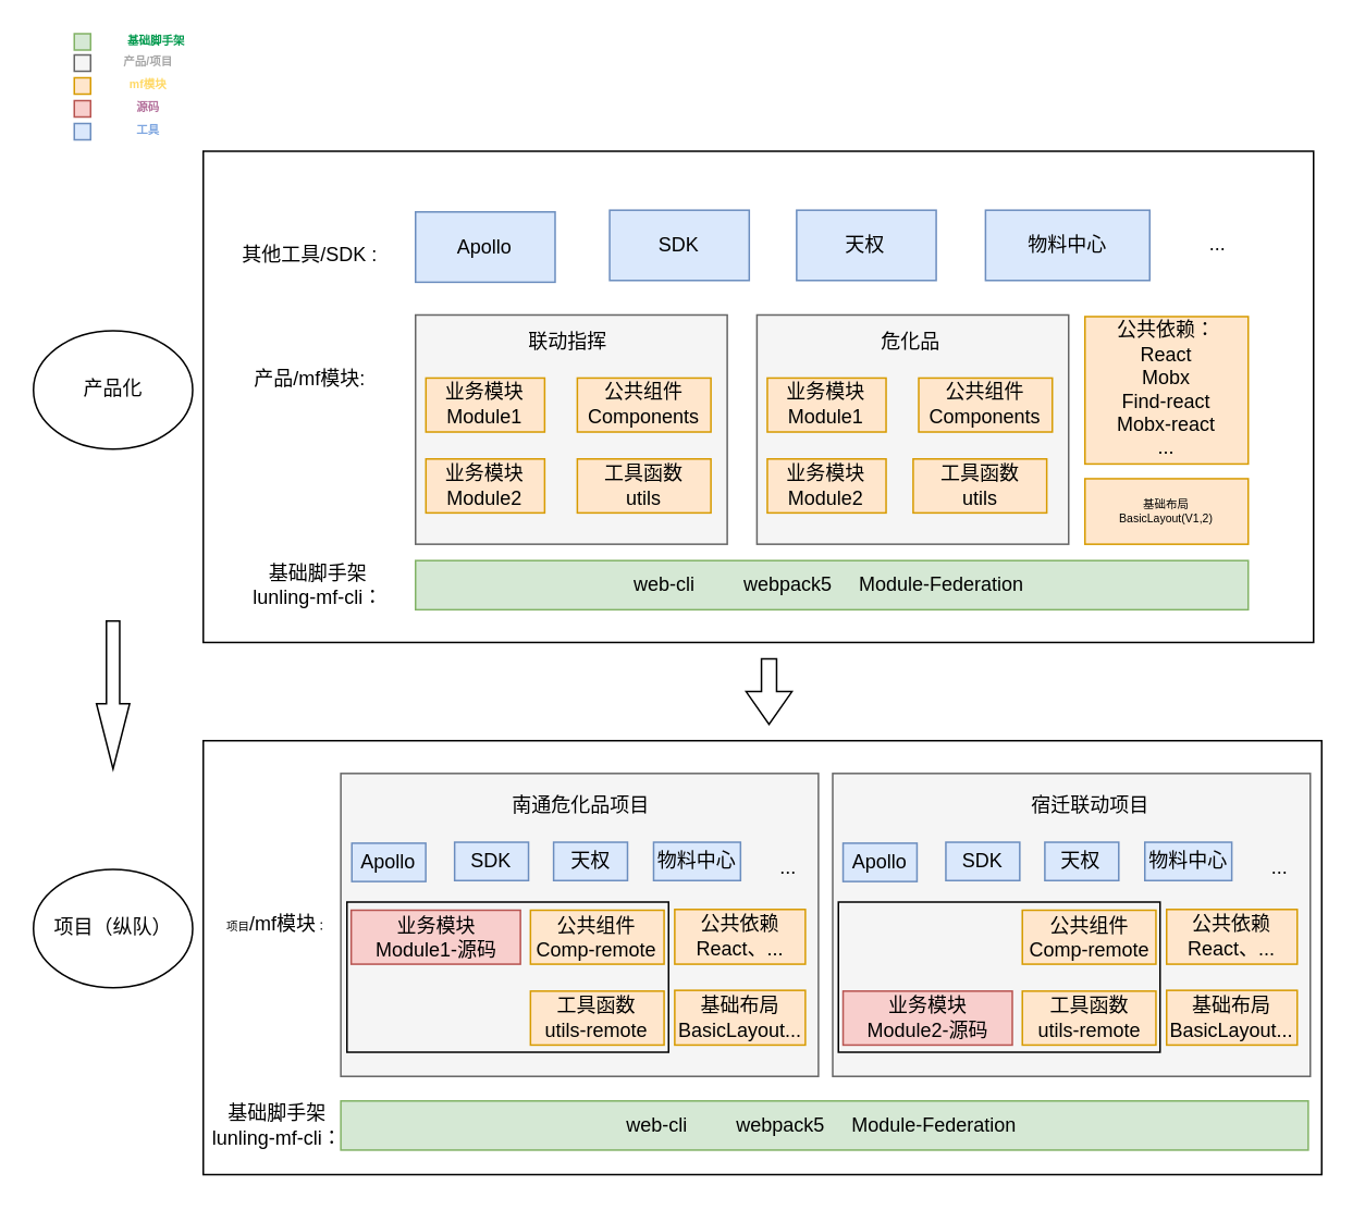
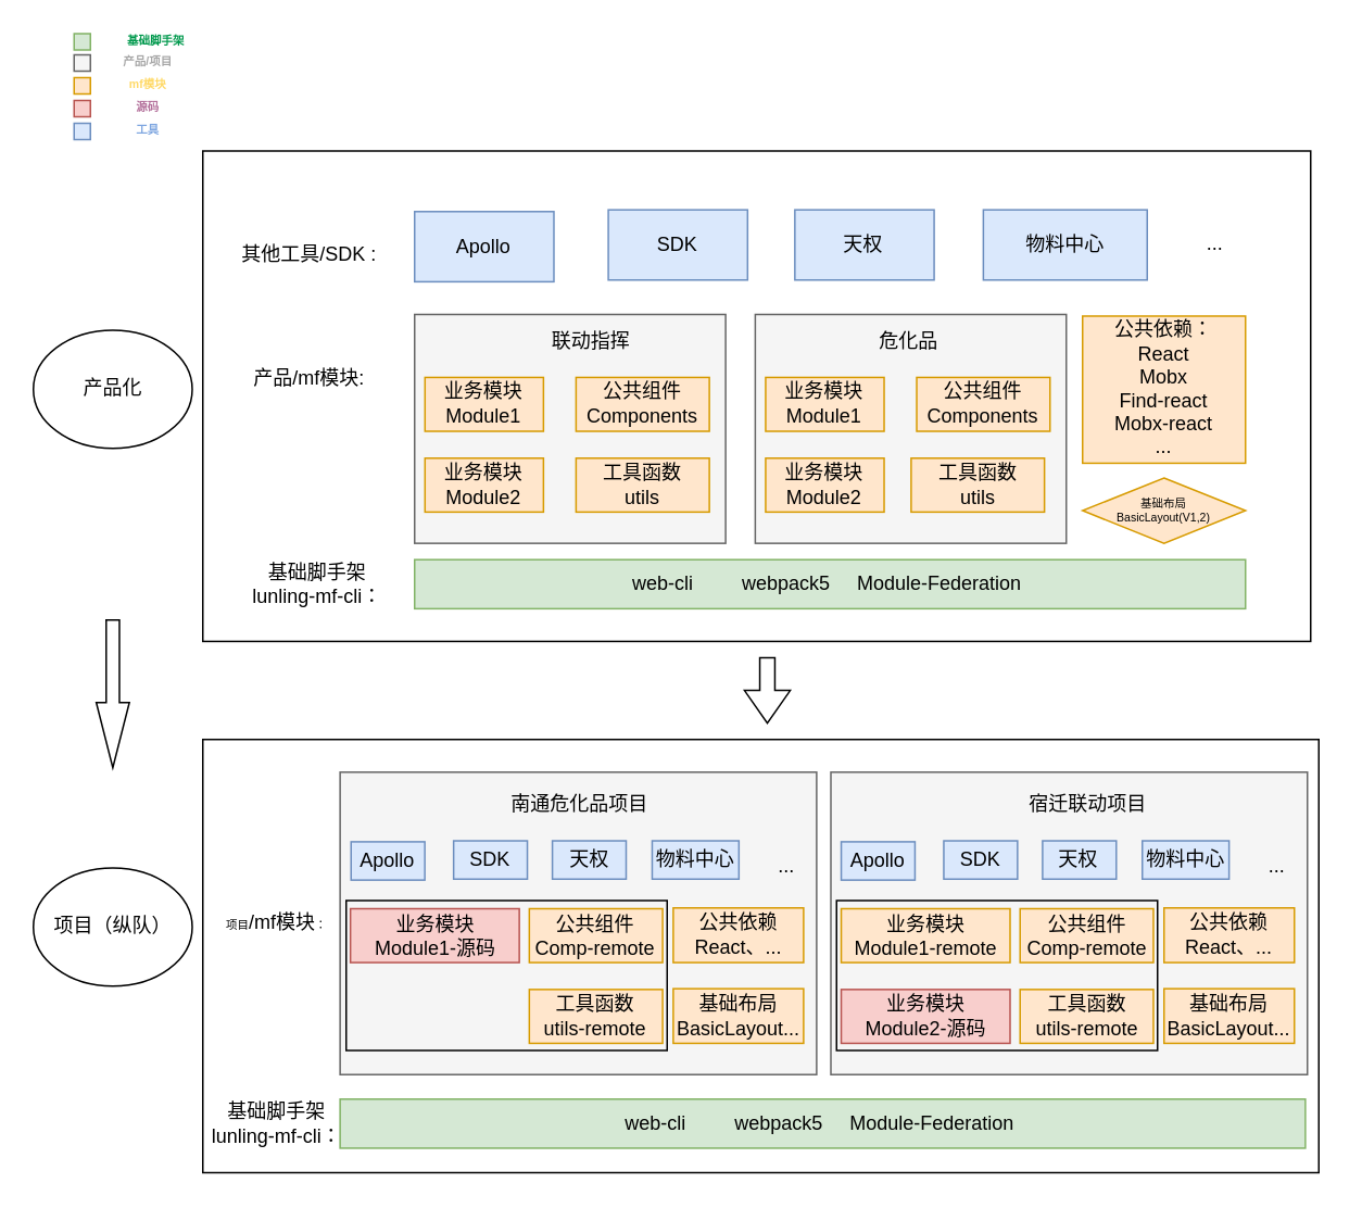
  <mxCell id="0" />
  <mxCell id="1" parent="0" />
  <mxCell id="2" value="" style="group" vertex="1" connectable="0" parent="1"><mxGeometry x="20" y="232" width="97.5" height="349" as="geometry" /></mxCell>
  <mxCell id="3" value="" style="html=1;shadow=0;dashed=0;align=center;verticalAlign=middle;shape=mxgraph.arrows2.arrow;dy=0.6;dx=40;direction=south;notch=0;fontSize=7;fillColor=none;" vertex="1" parent="2"><mxGeometry x="38.594" y="147.808" width="20.312" height="90.68" as="geometry" /></mxCell>
  <mxCell id="4" value="&lt;span style=&quot;font-size: 12px&quot;&gt;项目（纵队）&lt;/span&gt;" style="ellipse;whiteSpace=wrap;html=1;rounded=1;fontSize=7;" vertex="1" parent="2"><mxGeometry y="299.996" width="97.5" height="72.544" as="geometry" /></mxCell>
  <mxCell id="5" value="&lt;span style=&quot;font-size: 12px&quot;&gt;产品化&lt;/span&gt;" style="ellipse;whiteSpace=wrap;html=1;rounded=1;fontSize=7;" vertex="1" parent="1"><mxGeometry x="20" y="202" width="97.5" height="72.544" as="geometry" /></mxCell>
  <mxCell id="6" value="" style="group" vertex="1" connectable="0" parent="1"><mxGeometry x="124" y="92" width="690" height="627" as="geometry" /></mxCell>
  <mxCell id="7" value="" style="rounded=0;whiteSpace=wrap;html=1;fontSize=7;fillColor=none;" vertex="1" parent="6"><mxGeometry y="361.15" width="685" height="265.85" as="geometry" /></mxCell>
  <mxCell id="8" value="" style="rounded=0;whiteSpace=wrap;html=1;fontSize=7;fillColor=none;" vertex="1" parent="6"><mxGeometry width="680" height="300.96" as="geometry" /></mxCell>
  <mxCell id="9" value="web-cli&amp;nbsp; &amp;nbsp; &amp;nbsp; &amp;nbsp; &amp;nbsp;webpack5&amp;nbsp; &amp;nbsp; &amp;nbsp;Module-Federation&amp;nbsp;" style="rounded=0;whiteSpace=wrap;html=1;fillColor=#d5e8d4;strokeColor=#82b366;" parent="6" vertex="1"><mxGeometry x="130" y="250.8" width="510" height="30.096" as="geometry" /></mxCell>
  <mxCell id="10" value="公共依赖：&lt;br&gt;React&lt;br&gt;Mobx&lt;br&gt;Find-react&lt;br&gt;Mobx-react&lt;br&gt;..." style="rounded=0;whiteSpace=wrap;html=1;fillColor=#ffe6cc;strokeColor=#d79b00;" parent="6" vertex="1"><mxGeometry x="540" y="101.323" width="100" height="90.288" as="geometry" /></mxCell>
- <mxCell id="11" value="基础布局&#10;BasicLayout(V1,2)" style="rounded=0;whiteSpace=wrap;fillColor=#ffe6cc;strokeColor=#d79b00;fontSize=7;" parent="6" vertex="1"><mxGeometry x="540" y="200.64" width="100" height="40.128" as="geometry" /></mxCell>
+ <mxCell id="11" value="基础布局&#10;BasicLayout(V1,2)" style="rhombus;whiteSpace=wrap;fillColor=#ffe6cc;strokeColor=#d79b00;fontSize=7;" parent="6" vertex="1"><mxGeometry x="540" y="200.64" width="100" height="40.128" as="geometry" /></mxCell>
  <mxCell id="12" value="基础脚手架&lt;br&gt;lunling-mf-cli：" style="text;html=1;align=center;verticalAlign=middle;resizable=0;points=[];autosize=1;strokeColor=none;fillColor=none;" parent="6" vertex="1"><mxGeometry x="25" y="250.8" width="90" height="30" as="geometry" /></mxCell>
  <mxCell id="13" value="产品/mf模块:" style="text;html=1;align=center;verticalAlign=middle;resizable=0;points=[];autosize=1;strokeColor=none;fillColor=none;" parent="6" vertex="1"><mxGeometry x="25" y="130.416" width="80" height="20" as="geometry" /></mxCell>
  <mxCell id="14" value="" style="group" vertex="1" connectable="0" parent="6"><mxGeometry x="130" y="100.32" width="400" height="140.448" as="geometry" /></mxCell>
  <mxCell id="15" value="" style="rounded=0;whiteSpace=wrap;html=1;fillColor=#f5f5f5;fontColor=#333333;strokeColor=#666666;" parent="14" vertex="1"><mxGeometry width="190.909" height="140.448" as="geometry" /></mxCell>
  <mxCell id="16" value="业务模块Module1" style="rounded=0;whiteSpace=wrap;html=1;fillColor=#ffe6cc;strokeColor=#d79b00;" parent="14" vertex="1"><mxGeometry x="6.364" y="38.639" width="72.727" height="33.047" as="geometry" /></mxCell>
  <mxCell id="17" value="业务模块Module2&lt;span style=&quot;color: rgba(0 , 0 , 0 , 0) ; font-family: monospace ; font-size: 0px&quot;&gt;%3CmxGraphModel%3E%3Croot%3E%3CmxCell%20id%3D%220%22%2F%3E%3CmxCell%20id%3D%221%22%20parent%3D%220%22%2F%3E%3CmxCell%20id%3D%222%22%20value%3D%22%E4%B8%9A%E5%8A%A1%E7%BB%84%E4%BB%B6%22%20style%3D%22rounded%3D0%3BwhiteSpace%3Dwrap%3Bhtml%3D1%3B%22%20vertex%3D%221%22%20parent%3D%221%22%3E%3CmxGeometry%20x%3D%22180%22%20y%3D%22300%22%20width%3D%22120%22%20height%3D%2260%22%20as%3D%22geometry%22%2F%3E%3C%2FmxCell%3E%3C%2Froot%3E%3C%2FmxGraphModel%3E&lt;/span&gt;" style="rounded=0;whiteSpace=wrap;html=1;fillColor=#ffe6cc;strokeColor=#d79b00;" parent="14" vertex="1"><mxGeometry x="6.364" y="88.209" width="72.727" height="33.047" as="geometry" /></mxCell>
  <mxCell id="18" value="公共组件&lt;br&gt;Components" style="rounded=0;whiteSpace=wrap;html=1;fillColor=#ffe6cc;strokeColor=#d79b00;" parent="14" vertex="1"><mxGeometry x="99.091" y="38.639" width="81.818" height="33.047" as="geometry" /></mxCell>
  <mxCell id="19" value="工具函数&lt;br&gt;utils" style="rounded=0;whiteSpace=wrap;html=1;fillColor=#ffe6cc;strokeColor=#d79b00;" parent="14" vertex="1"><mxGeometry x="99.091" y="88.209" width="81.818" height="33.047" as="geometry" /></mxCell>
  <mxCell id="20" value="" style="rounded=0;whiteSpace=wrap;html=1;fillColor=#f5f5f5;fontColor=#333333;strokeColor=#666666;" parent="14" vertex="1"><mxGeometry x="209.091" width="190.909" height="140.448" as="geometry" /></mxCell>
  <mxCell id="21" value="业务模块Module1" style="rounded=0;whiteSpace=wrap;html=1;fillColor=#ffe6cc;strokeColor=#d79b00;" parent="14" vertex="1"><mxGeometry x="215.455" y="38.639" width="72.727" height="33.047" as="geometry" /></mxCell>
  <mxCell id="22" value="业务模块Module2&lt;span style=&quot;color: rgba(0 , 0 , 0 , 0) ; font-family: monospace ; font-size: 0px&quot;&gt;%3CmxGraphModel%3E%3Croot%3E%3CmxCell%20id%3D%220%22%2F%3E%3CmxCell%20id%3D%221%22%20parent%3D%220%22%2F%3E%3CmxCell%20id%3D%222%22%20value%3D%22%E4%B8%9A%E5%8A%A1%E7%BB%84%E4%BB%B6%22%20style%3D%22rounded%3D0%3BwhiteSpace%3Dwrap%3Bhtml%3D1%3B%22%20vertex%3D%221%22%20parent%3D%221%22%3E%3CmxGeometry%20x%3D%22180%22%20y%3D%22300%22%20width%3D%22120%22%20height%3D%2260%22%20as%3D%22geometry%22%2F%3E%3C%2FmxCell%3E%3C%2Froot%3E%3C%2FmxGraphModel%3E&lt;/span&gt;" style="rounded=0;whiteSpace=wrap;html=1;fillColor=#ffe6cc;strokeColor=#d79b00;" parent="14" vertex="1"><mxGeometry x="215.455" y="88.209" width="72.727" height="33.047" as="geometry" /></mxCell>
  <mxCell id="23" value="公共组件&lt;br&gt;Components" style="rounded=0;whiteSpace=wrap;html=1;fillColor=#ffe6cc;strokeColor=#d79b00;" parent="14" vertex="1"><mxGeometry x="308.182" y="38.639" width="81.818" height="33.047" as="geometry" /></mxCell>
  <mxCell id="24" value="工具函数&lt;br&gt;utils" style="rounded=0;whiteSpace=wrap;html=1;fillColor=#ffe6cc;strokeColor=#d79b00;" parent="14" vertex="1"><mxGeometry x="304.773" y="88.209" width="81.818" height="33.047" as="geometry" /></mxCell>
- <mxCell id="25" value="联动指挥" style="text;html=1;align=center;verticalAlign=middle;resizable=0;points=[];autosize=1;strokeColor=none;fillColor=none;" vertex="1" parent="14"><mxGeometry x="63.155" y="6.609" width="60" height="20" as="geometry" /></mxCell>
+ <mxCell id="25" value="联动指挥" style="text;html=1;align=center;verticalAlign=middle;resizable=0;points=[];autosize=1;strokeColor=none;fillColor=none;" vertex="1" parent="14"><mxGeometry x="78.155" y="6.609" width="60" height="20" as="geometry" /></mxCell>
  <mxCell id="26" value="危化品" style="text;html=1;align=center;verticalAlign=middle;resizable=0;points=[];autosize=1;strokeColor=none;fillColor=none;" vertex="1" parent="14"><mxGeometry x="278.009" y="6.609" width="50" height="20" as="geometry" /></mxCell>
  <mxCell id="27" value="其他工具/SDK :" style="text;html=1;align=center;verticalAlign=middle;resizable=0;points=[];autosize=1;strokeColor=none;fillColor=none;" vertex="1" parent="6"><mxGeometry x="15" y="54.173" width="100" height="20" as="geometry" /></mxCell>
  <mxCell id="28" value="web-cli&amp;nbsp; &amp;nbsp; &amp;nbsp; &amp;nbsp; &amp;nbsp;webpack5&amp;nbsp; &amp;nbsp; &amp;nbsp;Module-Federation&amp;nbsp;" style="rounded=0;whiteSpace=wrap;html=1;fillColor=#d5e8d4;strokeColor=#82b366;" vertex="1" parent="6"><mxGeometry x="84.25" y="581.856" width="592.5" height="30.096" as="geometry" /></mxCell>
  <mxCell id="29" value="基础脚手架&lt;br&gt;lunling-mf-cli：" style="text;html=1;align=center;verticalAlign=middle;resizable=0;points=[];autosize=1;strokeColor=none;fillColor=none;" vertex="1" parent="6"><mxGeometry y="581.856" width="90" height="30" as="geometry" /></mxCell>
  <mxCell id="30" value="" style="rounded=0;whiteSpace=wrap;html=1;fillColor=#f5f5f5;fontColor=#333333;strokeColor=#666666;" vertex="1" parent="6"><mxGeometry x="84.25" y="381.216" width="292.5" height="185.592" as="geometry" /></mxCell>
  <mxCell id="31" value="业务模块&lt;br&gt;Module1-源码" style="rounded=0;whiteSpace=wrap;html=1;fillColor=#f8cecc;strokeColor=#b85450;" vertex="1" parent="6"><mxGeometry x="90.61" y="465.003" width="103.64" height="33.045" as="geometry" /></mxCell>
  <mxCell id="32" value="公共组件&lt;br&gt;Comp-remote" style="rounded=0;whiteSpace=wrap;html=1;fillColor=#ffe6cc;strokeColor=#d79b00;" vertex="1" parent="6"><mxGeometry x="200.401" y="464.999" width="81.818" height="33.047" as="geometry" /></mxCell>
  <mxCell id="33" value="工具函数&lt;br&gt;utils-remote" style="rounded=0;whiteSpace=wrap;html=1;fillColor=#ffe6cc;strokeColor=#d79b00;" vertex="1" parent="6"><mxGeometry x="200.401" y="514.569" width="81.818" height="33.047" as="geometry" /></mxCell>
  <mxCell id="34" value="南通危化品项目" style="text;html=1;align=center;verticalAlign=middle;resizable=0;points=[];autosize=1;strokeColor=none;fillColor=none;" vertex="1" parent="6"><mxGeometry x="180.505" y="391.246" width="100" height="20" as="geometry" /></mxCell>
  <mxCell id="35" value="公共依赖&lt;br&gt;React、..." style="rounded=0;whiteSpace=wrap;html=1;fillColor=#ffe6cc;strokeColor=#d79b00;" vertex="1" parent="6"><mxGeometry x="288.75" y="464.532" width="80" height="33.517" as="geometry" /></mxCell>
  <mxCell id="36" value="基础布局&lt;br&gt;BasicLayout..." style="rounded=0;whiteSpace=wrap;html=1;fillColor=#ffe6cc;strokeColor=#d79b00;" vertex="1" parent="6"><mxGeometry x="288.75" y="514.1" width="80" height="33.517" as="geometry" /></mxCell>
  <mxCell id="37" value="" style="rounded=0;whiteSpace=wrap;html=1;fillColor=#f5f5f5;fontColor=#333333;strokeColor=#666666;" vertex="1" parent="6"><mxGeometry x="385.5" y="381.216" width="292.5" height="185.592" as="geometry" /></mxCell>
+ <mxCell id="38" value="业务模块&lt;br&gt;Module1-remote" style="rounded=0;whiteSpace=wrap;html=1;fillColor=#ffe6cc;strokeColor=#d79b00;" vertex="1" parent="6"><mxGeometry x="391.86" y="465.003" width="103.64" height="33.045" as="geometry" /></mxCell>
  <mxCell id="39" value="公共组件&lt;br&gt;Comp-remote" style="rounded=0;whiteSpace=wrap;html=1;fillColor=#ffe6cc;strokeColor=#d79b00;" vertex="1" parent="6"><mxGeometry x="501.651" y="464.999" width="81.818" height="33.047" as="geometry" /></mxCell>
  <mxCell id="40" value="工具函数&lt;br&gt;utils-remote" style="rounded=0;whiteSpace=wrap;html=1;fillColor=#ffe6cc;strokeColor=#d79b00;" vertex="1" parent="6"><mxGeometry x="501.651" y="514.569" width="81.818" height="33.047" as="geometry" /></mxCell>
  <mxCell id="41" value="宿迁联动项目" style="text;html=1;align=center;verticalAlign=middle;resizable=0;points=[];autosize=1;strokeColor=none;fillColor=none;" vertex="1" parent="6"><mxGeometry x="497.565" y="391.246" width="90" height="20" as="geometry" /></mxCell>
  <mxCell id="42" value="业务模块&lt;br&gt;Module2-源码" style="rounded=0;whiteSpace=wrap;html=1;fillColor=#f8cecc;strokeColor=#b85450;" vertex="1" parent="6"><mxGeometry x="391.86" y="514.571" width="103.64" height="33.045" as="geometry" /></mxCell>
  <mxCell id="43" value="公共依赖&lt;br&gt;React、..." style="rounded=0;whiteSpace=wrap;html=1;fillColor=#ffe6cc;strokeColor=#d79b00;" vertex="1" parent="6"><mxGeometry x="590" y="464.532" width="80" height="33.517" as="geometry" /></mxCell>
  <mxCell id="44" value="基础布局&lt;br&gt;BasicLayout..." style="rounded=0;whiteSpace=wrap;html=1;fillColor=#ffe6cc;strokeColor=#d79b00;" vertex="1" parent="6"><mxGeometry x="590" y="514.1" width="80" height="33.517" as="geometry" /></mxCell>
  <mxCell id="45" value="&lt;span style=&quot;font-size: 7px&quot;&gt;项目&lt;/span&gt;&lt;span style=&quot;font-size: 12px&quot;&gt;/mf模块&lt;/span&gt;：" style="text;html=1;align=center;verticalAlign=middle;resizable=0;points=[];autosize=1;strokeColor=none;fillColor=none;fontSize=7;" vertex="1" parent="6"><mxGeometry y="468.98" width="90" height="10" as="geometry" /></mxCell>
  <mxCell id="46" value="" style="html=1;shadow=0;dashed=0;align=center;verticalAlign=middle;shape=mxgraph.arrows2.arrow;dy=0.67;dx=20;notch=0;rounded=1;fontSize=7;fillColor=none;rotation=90;" vertex="1" parent="6"><mxGeometry x="326.5" y="317.011" width="40" height="28.09" as="geometry" /></mxCell>
  <mxCell id="47" value="" style="group" vertex="1" connectable="0" parent="6"><mxGeometry x="130" y="36.115" width="510" height="44.141" as="geometry" /></mxCell>
  <mxCell id="48" value="物料中心" style="rounded=0;whiteSpace=wrap;html=1;fillColor=#dae8fc;strokeColor=#6c8ebf;" parent="47" vertex="1"><mxGeometry x="349.085" width="100.572" height="43.064" as="geometry" /></mxCell>
  <mxCell id="49" value="SDK" style="rounded=0;whiteSpace=wrap;html=1;fillColor=#dae8fc;strokeColor=#6c8ebf;" vertex="1" parent="47"><mxGeometry x="118.887" width="85.486" height="43.064" as="geometry" /></mxCell>
  <mxCell id="50" value="..." style="text;html=1;align=center;verticalAlign=middle;resizable=0;points=[];autosize=1;strokeColor=none;fillColor=none;" vertex="1" parent="47"><mxGeometry x="476.476" y="10.766" width="30" height="20" as="geometry" /></mxCell>
  <mxCell id="51" value="天权" style="rounded=0;whiteSpace=wrap;html=1;fillColor=#dae8fc;strokeColor=#6c8ebf;" vertex="1" parent="47"><mxGeometry x="233.405" width="85.486" height="43.064" as="geometry" /></mxCell>
  <mxCell id="52" value="Apollo" style="rounded=0;whiteSpace=wrap;html=1;fillColor=#dae8fc;strokeColor=#6c8ebf;" vertex="1" parent="47"><mxGeometry y="1.077" width="85.486" height="43.064" as="geometry" /></mxCell>
  <mxCell id="53" value="" style="group" vertex="1" connectable="0" parent="6"><mxGeometry x="91" y="423.35" width="270" height="24.077" as="geometry" /></mxCell>
  <mxCell id="54" value="物料中心" style="rounded=0;whiteSpace=wrap;html=1;fillColor=#dae8fc;strokeColor=#6c8ebf;" vertex="1" parent="53"><mxGeometry x="184.81" width="53.244" height="23.49" as="geometry" /></mxCell>
  <mxCell id="55" value="SDK" style="rounded=0;whiteSpace=wrap;html=1;fillColor=#dae8fc;strokeColor=#6c8ebf;" vertex="1" parent="53"><mxGeometry x="62.94" width="45.257" height="23.49" as="geometry" /></mxCell>
  <mxCell id="56" value="..." style="text;html=1;align=center;verticalAlign=middle;resizable=0;points=[];autosize=1;strokeColor=none;fillColor=none;" vertex="1" parent="53"><mxGeometry x="252.252" y="5.872" width="30" height="20" as="geometry" /></mxCell>
  <mxCell id="57" value="天权" style="rounded=0;whiteSpace=wrap;html=1;fillColor=#dae8fc;strokeColor=#6c8ebf;" vertex="1" parent="53"><mxGeometry x="123.567" width="45.257" height="23.49" as="geometry" /></mxCell>
  <mxCell id="58" value="Apollo" style="rounded=0;whiteSpace=wrap;html=1;fillColor=#dae8fc;strokeColor=#6c8ebf;" vertex="1" parent="53"><mxGeometry y="0.587" width="45.257" height="23.49" as="geometry" /></mxCell>
  <mxCell id="59" value="" style="group" vertex="1" connectable="0" parent="6"><mxGeometry x="391.86" y="423.35" width="270" height="24.077" as="geometry" /></mxCell>
  <mxCell id="60" value="物料中心" style="rounded=0;whiteSpace=wrap;html=1;fillColor=#dae8fc;strokeColor=#6c8ebf;" vertex="1" parent="59"><mxGeometry x="184.81" width="53.244" height="23.49" as="geometry" /></mxCell>
  <mxCell id="61" value="SDK" style="rounded=0;whiteSpace=wrap;html=1;fillColor=#dae8fc;strokeColor=#6c8ebf;" vertex="1" parent="59"><mxGeometry x="62.94" width="45.257" height="23.49" as="geometry" /></mxCell>
  <mxCell id="62" value="..." style="text;html=1;align=center;verticalAlign=middle;resizable=0;points=[];autosize=1;strokeColor=none;fillColor=none;" vertex="1" parent="59"><mxGeometry x="252.252" y="5.872" width="30" height="20" as="geometry" /></mxCell>
  <mxCell id="63" value="天权" style="rounded=0;whiteSpace=wrap;html=1;fillColor=#dae8fc;strokeColor=#6c8ebf;" vertex="1" parent="59"><mxGeometry x="123.567" width="45.257" height="23.49" as="geometry" /></mxCell>
  <mxCell id="64" value="Apollo" style="rounded=0;whiteSpace=wrap;html=1;fillColor=#dae8fc;strokeColor=#6c8ebf;" vertex="1" parent="59"><mxGeometry y="0.587" width="45.257" height="23.49" as="geometry" /></mxCell>
  <mxCell id="65" value="" style="rounded=0;whiteSpace=wrap;html=1;fontSize=7;fillColor=none;" vertex="1" parent="6"><mxGeometry x="88" y="460" width="197" height="92" as="geometry" /></mxCell>
  <mxCell id="66" value="" style="rounded=0;whiteSpace=wrap;html=1;fontSize=7;fillColor=none;" vertex="1" parent="6"><mxGeometry x="389" y="460" width="197" height="92" as="geometry" /></mxCell>
  <mxCell id="67" value="" style="whiteSpace=wrap;html=1;aspect=fixed;rounded=0;fontSize=7;fillColor=#d5e8d4;align=left;strokeColor=#82b366;" vertex="1" parent="1"><mxGeometry x="45" y="20" width="10" height="10" as="geometry" /></mxCell>
  <mxCell id="68" value="" style="whiteSpace=wrap;html=1;aspect=fixed;rounded=0;fontSize=7;fillColor=#f5f5f5;align=left;strokeColor=#666666;fontColor=#333333;" vertex="1" parent="1"><mxGeometry x="45" y="33" width="10" height="10" as="geometry" /></mxCell>
  <mxCell id="69" value="" style="whiteSpace=wrap;html=1;aspect=fixed;rounded=0;fontSize=7;fillColor=#ffe6cc;align=left;strokeColor=#d79b00;" vertex="1" parent="1"><mxGeometry x="45" y="47" width="10" height="10" as="geometry" /></mxCell>
  <mxCell id="70" value="" style="whiteSpace=wrap;html=1;aspect=fixed;rounded=0;fontSize=7;fillColor=#f8cecc;align=left;strokeColor=#b85450;" vertex="1" parent="1"><mxGeometry x="45" y="61" width="10" height="10" as="geometry" /></mxCell>
  <mxCell id="71" value="" style="whiteSpace=wrap;html=1;aspect=fixed;rounded=0;fontSize=7;fillColor=#dae8fc;align=left;strokeColor=#6c8ebf;" vertex="1" parent="1"><mxGeometry x="45" y="75" width="10" height="10" as="geometry" /></mxCell>
  <mxCell id="72" value="&lt;b style=&quot;color: rgb(0 , 153 , 77) ; text-align: left&quot;&gt;基础脚手架&lt;/b&gt;" style="text;html=1;align=center;verticalAlign=middle;resizable=0;points=[];autosize=1;strokeColor=none;fillColor=none;fontSize=7;fontColor=#B5739D;" vertex="1" parent="1"><mxGeometry x="55" y="20" width="80" height="10" as="geometry" /></mxCell>
  <mxCell id="73" value="&lt;b style=&quot;color: rgb(166 , 166 , 166) ; text-align: left&quot;&gt;产品/项目&lt;/b&gt;" style="text;html=1;align=center;verticalAlign=middle;resizable=0;points=[];autosize=1;strokeColor=none;fillColor=none;fontSize=7;fontColor=#B5739D;" vertex="1" parent="1"><mxGeometry x="55" y="33" width="70" height="10" as="geometry" /></mxCell>
  <mxCell id="74" value="&lt;b style=&quot;text-align: left ; color: rgb(255 , 217 , 102)&quot;&gt;mf模块&lt;/b&gt;" style="text;html=1;align=center;verticalAlign=middle;resizable=0;points=[];autosize=1;strokeColor=none;fillColor=none;fontSize=7;fontColor=#B5739D;" vertex="1" parent="1"><mxGeometry x="65" y="47" width="50" height="10" as="geometry" /></mxCell>
  <mxCell id="75" value="&lt;b style=&quot;text-align: left&quot;&gt;源码&lt;/b&gt;" style="text;html=1;align=center;verticalAlign=middle;resizable=0;points=[];autosize=1;strokeColor=none;fillColor=none;fontSize=7;fontColor=#B5739D;" vertex="1" parent="1"><mxGeometry x="70" y="61" width="40" height="10" as="geometry" /></mxCell>
  <mxCell id="76" value="&lt;b style=&quot;color: rgb(126 , 166 , 224) ; text-align: left&quot;&gt;工具&lt;/b&gt;" style="text;html=1;align=center;verticalAlign=middle;resizable=0;points=[];autosize=1;strokeColor=none;fillColor=none;fontSize=7;fontColor=#B5739D;" vertex="1" parent="1"><mxGeometry x="70" y="75" width="40" height="10" as="geometry" /></mxCell>
